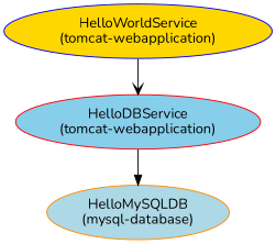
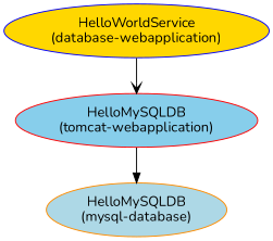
  digraph {
    fontname=Nunito
    node [fontname=Nunito style=filled]
    edge [fontname=Nunito]
-   n1 [color=red fillcolor=skyblue label="HelloDBService\n(tomcat-webapplication)"]
+   n1 [color=red fillcolor=skyblue label="HelloMySQLDB\n(tomcat-webapplication)"]
    n2 [color=darkorange fillcolor=lightblue label="HelloMySQLDB\n(mysql-database)"]
-   n3 [color=blue fillcolor=gold label="HelloWorldService\n(tomcat-webapplication)"]
+   n3 [color=blue fillcolor=gold label="HelloWorldService\n(database-webapplication)"]
    n1 -> n2 [arrowhead=normal]
    n3 -> n1 [arrowhead=vee]
  }
